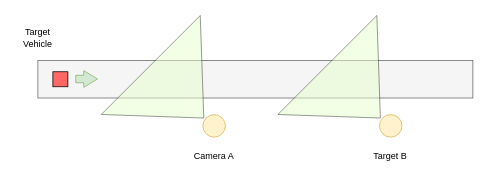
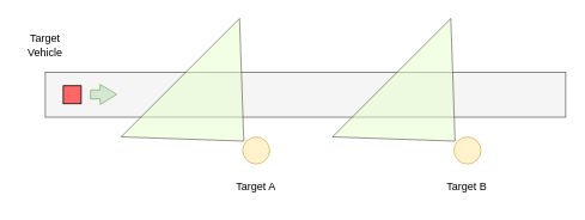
  <mxCell id="0" />
  <mxCell id="1" parent="0" />
  <mxCell id="2" value="" style="rounded=0;whiteSpace=wrap;html=1;fillColor=#f5f5f5;fontColor=#333333;strokeColor=#666666;" vertex="1" parent="1"><mxGeometry x="50" y="80" width="580" height="50" as="geometry" /></mxCell>
  <mxCell id="3" value="" style="rounded=0;whiteSpace=wrap;html=1;fillColor=#FF6666;" vertex="1" parent="1"><mxGeometry x="70" y="95" width="20" height="20" as="geometry" /></mxCell>
  <mxCell id="4" value="" style="shape=flexArrow;endArrow=classic;html=1;rounded=0;startWidth=11.333;endWidth=11.333;startSize=5.777;endSize=5.777;fillColor=#d5e8d4;strokeColor=#82b366;" edge="1" parent="1"><mxGeometry width="50" height="50" relative="1" as="geometry"><mxPoint x="100" y="104.66" as="sourcePoint" /><mxPoint x="130" y="104.66" as="targetPoint" /></mxGeometry></mxCell>
  <mxCell id="5" value="" style="group" vertex="1" connectable="0" parent="1"><mxGeometry x="134.507" y="20.002" width="202.706" height="202.708" as="geometry" /></mxCell>
  <mxCell id="6" value="" style="group" vertex="1" connectable="0" parent="5"><mxGeometry x="-1.421e-14" width="202.706" height="202.708" as="geometry" /></mxCell>
  <mxCell id="7" value="" style="ellipse;whiteSpace=wrap;html=1;fillColor=#fff2cc;strokeColor=#d6b656;" vertex="1" parent="6"><mxGeometry x="135.493" y="132.158" width="30" height="30" as="geometry" /></mxCell>
  <mxCell id="8" value="" style="triangle;whiteSpace=wrap;html=1;fillColor=#E6FFCC;rotation=45;fillStyle=auto;opacity=50;" vertex="1" parent="6"><mxGeometry x="51.353" y="8.018" width="100" height="186.67" as="geometry" /></mxCell>
- <mxCell id="9" value="Camera A" style="text;html=1;strokeColor=none;fillColor=none;align=center;verticalAlign=middle;whiteSpace=wrap;rounded=0;" vertex="1" parent="6"><mxGeometry x="120.493" y="172.708" width="60" height="30" as="geometry" /></mxCell>
+ <mxCell id="9" value="Target A" style="text;html=1;strokeColor=none;fillColor=none;align=center;verticalAlign=middle;whiteSpace=wrap;rounded=0;" vertex="1" parent="6"><mxGeometry x="120.493" y="172.708" width="60" height="30" as="geometry" /></mxCell>
  <mxCell id="10" value="" style="group" vertex="1" connectable="0" parent="1"><mxGeometry x="369.997" y="20.002" width="202.706" height="202.708" as="geometry" /></mxCell>
  <mxCell id="11" value="" style="ellipse;whiteSpace=wrap;html=1;fillColor=#fff2cc;strokeColor=#d6b656;" vertex="1" parent="10"><mxGeometry x="135.493" y="132.158" width="30" height="30" as="geometry" /></mxCell>
  <mxCell id="12" value="" style="triangle;whiteSpace=wrap;html=1;fillColor=#E6FFCC;rotation=45;fillStyle=auto;opacity=50;" vertex="1" parent="10"><mxGeometry x="51.353" y="8.018" width="100" height="186.67" as="geometry" /></mxCell>
  <mxCell id="13" value="&lt;div&gt;Target B &lt;br&gt;&lt;/div&gt;" style="text;html=1;strokeColor=none;fillColor=none;align=center;verticalAlign=middle;whiteSpace=wrap;rounded=0;" vertex="1" parent="10"><mxGeometry x="120.493" y="172.708" width="60" height="30" as="geometry" /></mxCell>
  <mxCell id="14" value="Target Vehicle" style="text;html=1;strokeColor=none;fillColor=none;align=center;verticalAlign=middle;whiteSpace=wrap;rounded=0;" vertex="1" parent="1"><mxGeometry x="20" y="35" width="60" height="30" as="geometry" /></mxCell>
